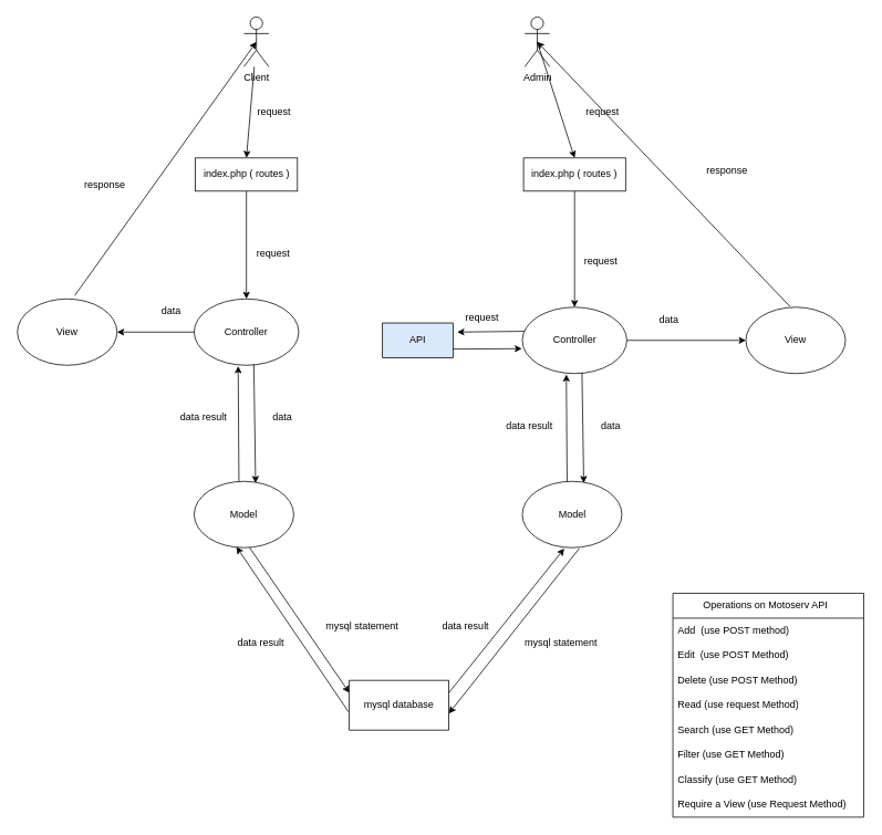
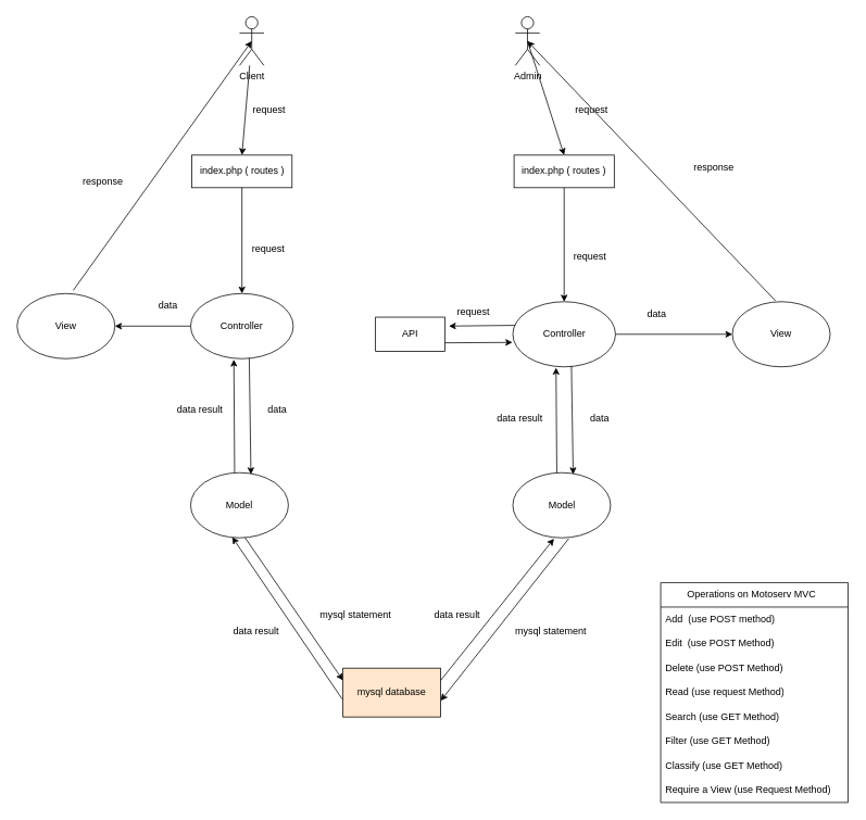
  <mxCell id="0" />
  <mxCell id="1" parent="0" />
  <mxCell id="2" value="Client" style="shape=umlActor;verticalLabelPosition=bottom;verticalAlign=top;html=1;outlineConnect=0;" vertex="1" parent="1"><mxGeometry x="293" y="20" width="30" height="60" as="geometry" /></mxCell>
  <mxCell id="3" value="Controller" style="ellipse;whiteSpace=wrap;html=1;" vertex="1" parent="1"><mxGeometry x="233" y="360" width="126" height="80" as="geometry" /></mxCell>
  <mxCell id="4" value="index.php ( routes )" style="rounded=0;whiteSpace=wrap;html=1;" vertex="1" parent="1"><mxGeometry x="234.5" y="190" width="123" height="40" as="geometry" /></mxCell>
  <mxCell id="5" value="View" style="ellipse;whiteSpace=wrap;html=1;" vertex="1" parent="1"><mxGeometry x="20" y="360" width="120" height="80" as="geometry" /></mxCell>
  <mxCell id="6" value="Model" style="ellipse;whiteSpace=wrap;html=1;" vertex="1" parent="1"><mxGeometry x="233" y="580" width="120" height="80" as="geometry" /></mxCell>
  <mxCell id="7" value="" style="endArrow=classic;html=1;rounded=0;entryX=0.5;entryY=0;entryDx=0;entryDy=0;" edge="1" parent="1" source="2" target="4"><mxGeometry width="50" height="50" relative="1" as="geometry"><mxPoint x="254" y="100" as="sourcePoint" /><mxPoint x="330" y="120" as="targetPoint" /></mxGeometry></mxCell>
  <mxCell id="8" value="request" style="text;html=1;align=center;verticalAlign=middle;resizable=0;points=[];autosize=1;strokeColor=none;fillColor=none;" vertex="1" parent="1"><mxGeometry x="299" y="120" width="60" height="30" as="geometry" /></mxCell>
  <mxCell id="9" value="" style="endArrow=classic;html=1;rounded=0;entryX=0.5;entryY=0;entryDx=0;entryDy=0;exitX=0.5;exitY=1;exitDx=0;exitDy=0;" edge="1" parent="1" source="4" target="3"><mxGeometry width="50" height="50" relative="1" as="geometry"><mxPoint x="140" y="270" as="sourcePoint" /><mxPoint x="190" y="230" as="targetPoint" /></mxGeometry></mxCell>
  <mxCell id="10" value="" style="endArrow=classic;html=1;rounded=0;exitX=0;exitY=0.5;exitDx=0;exitDy=0;entryX=1;entryY=0.5;entryDx=0;entryDy=0;" edge="1" parent="1" source="3" target="5"><mxGeometry width="50" height="50" relative="1" as="geometry"><mxPoint x="110" y="380" as="sourcePoint" /><mxPoint x="160" y="330" as="targetPoint" /></mxGeometry></mxCell>
  <mxCell id="11" value="" style="endArrow=classic;html=1;rounded=0;exitX=0.575;exitY=-0.05;exitDx=0;exitDy=0;exitPerimeter=0;entryX=0.5;entryY=0.5;entryDx=0;entryDy=0;entryPerimeter=0;" edge="1" parent="1" source="5" target="2"><mxGeometry width="50" height="50" relative="1" as="geometry"><mxPoint x="40" y="340" as="sourcePoint" /><mxPoint x="90" y="290" as="targetPoint" /></mxGeometry></mxCell>
  <mxCell id="12" value="request" style="text;html=1;align=center;verticalAlign=middle;resizable=0;points=[];autosize=1;strokeColor=none;fillColor=none;" vertex="1" parent="1"><mxGeometry x="297.5" y="290" width="60" height="30" as="geometry" /></mxCell>
  <mxCell id="13" value="data" style="text;html=1;align=center;verticalAlign=middle;resizable=0;points=[];autosize=1;strokeColor=none;fillColor=none;" vertex="1" parent="1"><mxGeometry x="180" y="360" width="50" height="30" as="geometry" /></mxCell>
  <mxCell id="14" value="response" style="text;html=1;align=center;verticalAlign=middle;resizable=0;points=[];autosize=1;strokeColor=none;fillColor=none;" vertex="1" parent="1"><mxGeometry x="90" y="208" width="70" height="30" as="geometry" /></mxCell>
  <mxCell id="15" value="" style="endArrow=classic;html=1;rounded=0;exitX=0.571;exitY=0.988;exitDx=0;exitDy=0;exitPerimeter=0;entryX=0.617;entryY=0.025;entryDx=0;entryDy=0;entryPerimeter=0;" edge="1" parent="1" source="3" target="6"><mxGeometry width="50" height="50" relative="1" as="geometry"><mxPoint x="240" y="550" as="sourcePoint" /><mxPoint x="290" y="500" as="targetPoint" /></mxGeometry></mxCell>
  <mxCell id="16" value="data" style="text;html=1;align=center;verticalAlign=middle;resizable=0;points=[];autosize=1;strokeColor=none;fillColor=none;" vertex="1" parent="1"><mxGeometry x="314" y="488" width="50" height="30" as="geometry" /></mxCell>
  <mxCell id="17" value="" style="endArrow=classic;html=1;rounded=0;exitX=0.558;exitY=1;exitDx=0;exitDy=0;entryX=0;entryY=0.25;entryDx=0;entryDy=0;exitPerimeter=0;" edge="1" parent="1" source="6" target="18"><mxGeometry width="50" height="50" relative="1" as="geometry"><mxPoint x="430" y="620" as="sourcePoint" /><mxPoint x="460" y="800" as="targetPoint" /></mxGeometry></mxCell>
- <mxCell id="18" value="mysql database" style="rounded=0;whiteSpace=wrap;html=1;" vertex="1" parent="1"><mxGeometry x="420" y="820" width="120" height="60" as="geometry" /></mxCell>
+ <mxCell id="18" value="mysql database" style="rounded=0;whiteSpace=wrap;html=1;fillColor=#ffe6cc;" vertex="1" parent="1"><mxGeometry x="420" y="820" width="120" height="60" as="geometry" /></mxCell>
  <mxCell id="19" value="mysql statement" style="text;html=1;align=center;verticalAlign=middle;resizable=0;points=[];autosize=1;strokeColor=none;fillColor=none;" vertex="1" parent="1"><mxGeometry x="380" y="740" width="110" height="30" as="geometry" /></mxCell>
  <mxCell id="20" value="" style="endArrow=classic;html=1;rounded=0;exitX=-0.008;exitY=0.633;exitDx=0;exitDy=0;entryX=0.425;entryY=0.988;entryDx=0;entryDy=0;entryPerimeter=0;exitPerimeter=0;" edge="1" parent="1" source="18" target="6"><mxGeometry width="50" height="50" relative="1" as="geometry"><mxPoint x="200" y="770" as="sourcePoint" /><mxPoint x="290" y="660" as="targetPoint" /></mxGeometry></mxCell>
  <mxCell id="21" value="data result" style="text;html=1;align=center;verticalAlign=middle;resizable=0;points=[];autosize=1;strokeColor=none;fillColor=none;" vertex="1" parent="1"><mxGeometry x="273" y="760" width="80" height="30" as="geometry" /></mxCell>
  <mxCell id="22" value="" style="endArrow=classic;html=1;rounded=0;entryX=0.421;entryY=1.013;entryDx=0;entryDy=0;entryPerimeter=0;exitX=0.45;exitY=0;exitDx=0;exitDy=0;exitPerimeter=0;" edge="1" parent="1" source="6" target="3"><mxGeometry width="50" height="50" relative="1" as="geometry"><mxPoint x="-80" y="640" as="sourcePoint" /><mxPoint x="-30" y="590" as="targetPoint" /></mxGeometry></mxCell>
  <mxCell id="23" value="data result" style="text;html=1;align=center;verticalAlign=middle;resizable=0;points=[];autosize=1;strokeColor=none;fillColor=none;" vertex="1" parent="1"><mxGeometry x="204" y="488" width="80" height="30" as="geometry" /></mxCell>
  <mxCell id="24" value="Controller" style="ellipse;whiteSpace=wrap;html=1;" vertex="1" parent="1"><mxGeometry x="628.5" y="370" width="126" height="80" as="geometry" /></mxCell>
  <mxCell id="25" value="index.php ( routes )" style="rounded=0;whiteSpace=wrap;html=1;" vertex="1" parent="1"><mxGeometry x="630" y="190" width="123" height="40" as="geometry" /></mxCell>
  <mxCell id="26" value="View" style="ellipse;whiteSpace=wrap;html=1;" vertex="1" parent="1"><mxGeometry x="898" y="370" width="120" height="80" as="geometry" /></mxCell>
  <mxCell id="27" value="Model" style="ellipse;whiteSpace=wrap;html=1;" vertex="1" parent="1"><mxGeometry x="628.5" y="580" width="120" height="80" as="geometry" /></mxCell>
  <mxCell id="28" value="" style="endArrow=classic;html=1;rounded=0;entryX=0.5;entryY=0;entryDx=0;entryDy=0;exitX=0.5;exitY=0.5;exitDx=0;exitDy=0;exitPerimeter=0;" edge="1" parent="1" target="25" source="40"><mxGeometry width="50" height="50" relative="1" as="geometry"><mxPoint x="955" y="90" as="sourcePoint" /><mxPoint x="1030" y="130" as="targetPoint" /></mxGeometry></mxCell>
  <mxCell id="29" value="request" style="text;html=1;align=center;verticalAlign=middle;resizable=0;points=[];autosize=1;strokeColor=none;fillColor=none;" vertex="1" parent="1"><mxGeometry x="694.5" y="120" width="60" height="30" as="geometry" /></mxCell>
  <mxCell id="30" value="" style="endArrow=classic;html=1;rounded=0;entryX=0.5;entryY=0;entryDx=0;entryDy=0;exitX=0.5;exitY=1;exitDx=0;exitDy=0;" edge="1" parent="1" source="25" target="24"><mxGeometry width="50" height="50" relative="1" as="geometry"><mxPoint x="840" y="280" as="sourcePoint" /><mxPoint x="890" y="240" as="targetPoint" /></mxGeometry></mxCell>
  <mxCell id="31" value="" style="endArrow=classic;html=1;rounded=0;exitX=1;exitY=0.5;exitDx=0;exitDy=0;entryX=0;entryY=0.5;entryDx=0;entryDy=0;" edge="1" parent="1" source="24" target="26"><mxGeometry width="50" height="50" relative="1" as="geometry"><mxPoint x="810" y="390" as="sourcePoint" /><mxPoint x="860" y="340" as="targetPoint" /></mxGeometry></mxCell>
  <mxCell id="32" value="" style="endArrow=classic;html=1;rounded=0;exitX=0.442;exitY=-0.012;exitDx=0;exitDy=0;exitPerimeter=0;entryX=0.5;entryY=0.5;entryDx=0;entryDy=0;entryPerimeter=0;" edge="1" parent="1" source="26" target="40"><mxGeometry width="50" height="50" relative="1" as="geometry"><mxPoint x="740" y="350" as="sourcePoint" /><mxPoint x="955" y="60" as="targetPoint" /></mxGeometry></mxCell>
  <mxCell id="33" value="request" style="text;html=1;align=center;verticalAlign=middle;resizable=0;points=[];autosize=1;strokeColor=none;fillColor=none;" vertex="1" parent="1"><mxGeometry x="693" y="300" width="60" height="30" as="geometry" /></mxCell>
  <mxCell id="34" value="data" style="text;html=1;align=center;verticalAlign=middle;resizable=0;points=[];autosize=1;strokeColor=none;fillColor=none;" vertex="1" parent="1"><mxGeometry x="780" y="370" width="50" height="30" as="geometry" /></mxCell>
  <mxCell id="35" value="response" style="text;html=1;align=center;verticalAlign=middle;resizable=0;points=[];autosize=1;strokeColor=none;fillColor=none;" vertex="1" parent="1"><mxGeometry x="840" y="190" width="70" height="30" as="geometry" /></mxCell>
  <mxCell id="36" value="" style="endArrow=classic;html=1;rounded=0;exitX=0.571;exitY=0.988;exitDx=0;exitDy=0;exitPerimeter=0;entryX=0.617;entryY=0.025;entryDx=0;entryDy=0;entryPerimeter=0;" edge="1" parent="1" source="24" target="27"><mxGeometry width="50" height="50" relative="1" as="geometry"><mxPoint x="940" y="560" as="sourcePoint" /><mxPoint x="990" y="510" as="targetPoint" /></mxGeometry></mxCell>
  <mxCell id="37" value="data" style="text;html=1;align=center;verticalAlign=middle;resizable=0;points=[];autosize=1;strokeColor=none;fillColor=none;" vertex="1" parent="1"><mxGeometry x="710" y="498" width="50" height="30" as="geometry" /></mxCell>
  <mxCell id="38" value="" style="endArrow=classic;html=1;rounded=0;entryX=0.421;entryY=1.013;entryDx=0;entryDy=0;entryPerimeter=0;exitX=0.45;exitY=0;exitDx=0;exitDy=0;exitPerimeter=0;" edge="1" parent="1" source="27" target="24"><mxGeometry width="50" height="50" relative="1" as="geometry"><mxPoint x="620" y="650" as="sourcePoint" /><mxPoint x="670" y="600" as="targetPoint" /></mxGeometry></mxCell>
  <mxCell id="39" value="data result" style="text;html=1;align=center;verticalAlign=middle;resizable=0;points=[];autosize=1;strokeColor=none;fillColor=none;" vertex="1" parent="1"><mxGeometry x="596.5" y="498" width="80" height="30" as="geometry" /></mxCell>
  <mxCell id="40" value="Admin" style="shape=umlActor;verticalLabelPosition=bottom;verticalAlign=top;html=1;outlineConnect=0;" vertex="1" parent="1"><mxGeometry x="631.5" y="20" width="30" height="60" as="geometry" /></mxCell>
  <mxCell id="41" value="" style="endArrow=classic;html=1;rounded=0;entryX=0.421;entryY=1.013;entryDx=0;entryDy=0;entryPerimeter=0;exitX=1;exitY=0.25;exitDx=0;exitDy=0;" edge="1" parent="1" source="18" target="27"><mxGeometry width="50" height="50" relative="1" as="geometry"><mxPoint x="620" y="720" as="sourcePoint" /><mxPoint x="670" y="670" as="targetPoint" /></mxGeometry></mxCell>
  <mxCell id="42" value="" style="endArrow=classic;html=1;rounded=0;exitX=0.571;exitY=1.013;exitDx=0;exitDy=0;exitPerimeter=0;" edge="1" parent="1" source="27"><mxGeometry width="50" height="50" relative="1" as="geometry"><mxPoint x="630" y="870" as="sourcePoint" /><mxPoint x="540" y="860" as="targetPoint" /></mxGeometry></mxCell>
  <mxCell id="43" value="mysql statement" style="text;html=1;align=center;verticalAlign=middle;resizable=0;points=[];autosize=1;strokeColor=none;fillColor=none;" vertex="1" parent="1"><mxGeometry x="620" y="760" width="110" height="30" as="geometry" /></mxCell>
  <mxCell id="44" value="data result" style="text;html=1;align=center;verticalAlign=middle;resizable=0;points=[];autosize=1;strokeColor=none;fillColor=none;" vertex="1" parent="1"><mxGeometry x="520" y="740" width="80" height="30" as="geometry" /></mxCell>
- <mxCell id="45" value="Operations on Motoserv API&amp;nbsp;&amp;nbsp;" style="swimlane;fontStyle=0;childLayout=stackLayout;horizontal=1;startSize=30;horizontalStack=0;resizeParent=1;resizeParentMax=0;resizeLast=0;collapsible=1;marginBottom=0;whiteSpace=wrap;html=1;" vertex="1" parent="1"><mxGeometry x="810" y="715" width="230" height="270" as="geometry" /></mxCell>
+ <mxCell id="45" value="Operations on Motoserv MVC&amp;nbsp;&amp;nbsp;" style="swimlane;fontStyle=0;childLayout=stackLayout;horizontal=1;startSize=30;horizontalStack=0;resizeParent=1;resizeParentMax=0;resizeLast=0;collapsible=1;marginBottom=0;whiteSpace=wrap;html=1;" vertex="1" parent="1"><mxGeometry x="810" y="715" width="230" height="270" as="geometry" /></mxCell>
  <mxCell id="46" value="Add&amp;nbsp; (use POST method)" style="text;strokeColor=none;fillColor=none;align=left;verticalAlign=middle;spacingLeft=4;spacingRight=4;overflow=hidden;points=[[0,0.5],[1,0.5]];portConstraint=eastwest;rotatable=0;whiteSpace=wrap;html=1;" vertex="1" parent="45"><mxGeometry y="30" width="230" height="30" as="geometry" /></mxCell>
  <mxCell id="47" value="Edit&amp;nbsp; (use POST Method)" style="text;strokeColor=none;fillColor=none;align=left;verticalAlign=middle;spacingLeft=4;spacingRight=4;overflow=hidden;points=[[0,0.5],[1,0.5]];portConstraint=eastwest;rotatable=0;whiteSpace=wrap;html=1;" vertex="1" parent="45"><mxGeometry y="60" width="230" height="30" as="geometry" /></mxCell>
  <mxCell id="48" value="Delete (use POST Method)" style="text;strokeColor=none;fillColor=none;align=left;verticalAlign=middle;spacingLeft=4;spacingRight=4;overflow=hidden;points=[[0,0.5],[1,0.5]];portConstraint=eastwest;rotatable=0;whiteSpace=wrap;html=1;" vertex="1" parent="45"><mxGeometry y="90" width="230" height="30" as="geometry" /></mxCell>
  <mxCell id="49" value="Read (use request Method)" style="text;strokeColor=none;fillColor=none;align=left;verticalAlign=middle;spacingLeft=4;spacingRight=4;overflow=hidden;points=[[0,0.5],[1,0.5]];portConstraint=eastwest;rotatable=0;whiteSpace=wrap;html=1;" vertex="1" parent="45"><mxGeometry y="120" width="230" height="30" as="geometry" /></mxCell>
  <mxCell id="50" value="Search (use GET Method)" style="text;strokeColor=none;fillColor=none;align=left;verticalAlign=middle;spacingLeft=4;spacingRight=4;overflow=hidden;points=[[0,0.5],[1,0.5]];portConstraint=eastwest;rotatable=0;whiteSpace=wrap;html=1;" vertex="1" parent="45"><mxGeometry y="150" width="230" height="30" as="geometry" /></mxCell>
  <mxCell id="51" value="Filter (use GET Method)" style="text;strokeColor=none;fillColor=none;align=left;verticalAlign=middle;spacingLeft=4;spacingRight=4;overflow=hidden;points=[[0,0.5],[1,0.5]];portConstraint=eastwest;rotatable=0;whiteSpace=wrap;html=1;" vertex="1" parent="45"><mxGeometry y="180" width="230" height="30" as="geometry" /></mxCell>
  <mxCell id="52" value="Classify (use GET Method)" style="text;strokeColor=none;fillColor=none;align=left;verticalAlign=middle;spacingLeft=4;spacingRight=4;overflow=hidden;points=[[0,0.5],[1,0.5]];portConstraint=eastwest;rotatable=0;whiteSpace=wrap;html=1;" vertex="1" parent="45"><mxGeometry y="210" width="230" height="30" as="geometry" /></mxCell>
  <mxCell id="53" value="Require a View (use Request Method)" style="text;strokeColor=none;fillColor=none;align=left;verticalAlign=middle;spacingLeft=4;spacingRight=4;overflow=hidden;points=[[0,0.5],[1,0.5]];portConstraint=eastwest;rotatable=0;whiteSpace=wrap;html=1;" vertex="1" parent="45"><mxGeometry y="240" width="230" height="30" as="geometry" /></mxCell>
- <mxCell id="54" value="API" style="rounded=0;whiteSpace=wrap;html=1;fillColor=#dae8fc;" vertex="1" parent="1"><mxGeometry x="460" y="389" width="85" height="42" as="geometry" /></mxCell>
+ <mxCell id="54" value="API" style="rounded=0;whiteSpace=wrap;html=1;" vertex="1" parent="1"><mxGeometry x="460" y="389" width="85" height="42" as="geometry" /></mxCell>
  <mxCell id="55" value="" style="endArrow=classic;html=1;rounded=0;exitX=0.02;exitY=0.363;exitDx=0;exitDy=0;exitPerimeter=0;" edge="1" parent="1" source="24"><mxGeometry width="50" height="50" relative="1" as="geometry"><mxPoint x="560" y="390" as="sourcePoint" /><mxPoint x="550" y="400" as="targetPoint" /></mxGeometry></mxCell>
  <mxCell id="56" value="" style="endArrow=classic;html=1;rounded=0;exitX=1;exitY=0.75;exitDx=0;exitDy=0;entryX=-0.004;entryY=0.625;entryDx=0;entryDy=0;entryPerimeter=0;" edge="1" parent="1" source="54" target="24"><mxGeometry width="50" height="50" relative="1" as="geometry"><mxPoint x="570" y="530" as="sourcePoint" /><mxPoint x="620" y="480" as="targetPoint" /></mxGeometry></mxCell>
  <mxCell id="57" value="request" style="text;html=1;align=center;verticalAlign=middle;resizable=0;points=[];autosize=1;strokeColor=none;fillColor=none;" vertex="1" parent="1"><mxGeometry x="550" y="368" width="60" height="30" as="geometry" /></mxCell>
